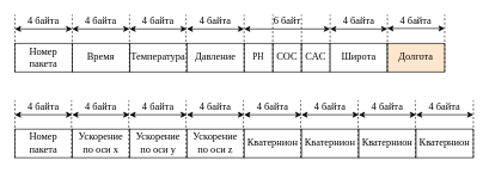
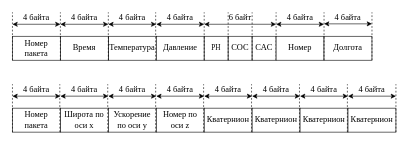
  <mxCell id="0" />
  <mxCell id="1" parent="0" />
  <mxCell id="2" value="&lt;font style=&quot;font-size: 14px&quot; face=&quot;Times New Roman&quot;&gt;Номер пакета&lt;/font&gt;" style="rounded=0;whiteSpace=wrap;html=1;" vertex="1" parent="1"><mxGeometry x="20" y="60" width="80" height="40" as="geometry" /></mxCell>
  <mxCell id="3" value="&lt;font style=&quot;font-size: 14px&quot; face=&quot;Times New Roman&quot;&gt;Температура&lt;/font&gt;" style="rounded=0;whiteSpace=wrap;html=1;" vertex="1" parent="1"><mxGeometry x="180" y="60" width="80" height="40" as="geometry" /></mxCell>
  <mxCell id="4" value="&lt;font style=&quot;font-size: 14px&quot; face=&quot;Times New Roman&quot;&gt;Давление&lt;/font&gt;" style="rounded=0;whiteSpace=wrap;html=1;" vertex="1" parent="1"><mxGeometry x="260" y="60" width="80" height="40" as="geometry" /></mxCell>
  <mxCell id="5" value="&lt;font style=&quot;font-size: 14px&quot; face=&quot;Times New Roman&quot;&gt;Время&lt;/font&gt;" style="rounded=0;whiteSpace=wrap;html=1;" vertex="1" parent="1"><mxGeometry x="100" y="60" width="80" height="40" as="geometry" /></mxCell>
  <mxCell id="6" value="&lt;font face=&quot;Times New Roman&quot;&gt;РН&lt;/font&gt;" style="rounded=0;whiteSpace=wrap;html=1;" vertex="1" parent="1"><mxGeometry x="340" y="60" width="40" height="40" as="geometry" /></mxCell>
  <mxCell id="7" value="&lt;font style=&quot;font-size: 14px&quot; face=&quot;Times New Roman&quot;&gt;СОС&lt;/font&gt;" style="rounded=0;whiteSpace=wrap;html=1;" vertex="1" parent="1"><mxGeometry x="380" y="60" width="40" height="40" as="geometry" /></mxCell>
  <mxCell id="8" value="&lt;font face=&quot;Times New Roman&quot; style=&quot;font-size: 14px&quot;&gt;CAC&lt;/font&gt;" style="rounded=0;whiteSpace=wrap;html=1;" vertex="1" parent="1"><mxGeometry x="420" y="60" width="40" height="40" as="geometry" /></mxCell>
  <mxCell id="9" value="" style="endArrow=none;dashed=1;html=1;exitX=0;exitY=1;exitDx=0;exitDy=0;" edge="1" parent="1" source="2"><mxGeometry width="50" height="50" relative="1" as="geometry"><mxPoint x="170" y="180" as="sourcePoint" /><mxPoint x="20" y="20" as="targetPoint" /></mxGeometry></mxCell>
  <mxCell id="10" value="" style="endArrow=none;dashed=1;html=1;exitX=0;exitY=1;exitDx=0;exitDy=0;" edge="1" parent="1"><mxGeometry width="50" height="50" relative="1" as="geometry"><mxPoint x="100" y="100" as="sourcePoint" /><mxPoint x="100" y="20" as="targetPoint" /></mxGeometry></mxCell>
  <mxCell id="11" value="" style="endArrow=none;dashed=1;html=1;exitX=0;exitY=1;exitDx=0;exitDy=0;" edge="1" parent="1"><mxGeometry width="50" height="50" relative="1" as="geometry"><mxPoint x="180" y="100" as="sourcePoint" /><mxPoint x="180" y="20" as="targetPoint" /></mxGeometry></mxCell>
  <mxCell id="12" value="" style="endArrow=none;dashed=1;html=1;exitX=0;exitY=1;exitDx=0;exitDy=0;" edge="1" parent="1"><mxGeometry width="50" height="50" relative="1" as="geometry"><mxPoint x="259" y="100" as="sourcePoint" /><mxPoint x="259" y="20" as="targetPoint" /></mxGeometry></mxCell>
  <mxCell id="13" value="" style="endArrow=none;dashed=1;html=1;exitX=0;exitY=1;exitDx=0;exitDy=0;" edge="1" parent="1"><mxGeometry width="50" height="50" relative="1" as="geometry"><mxPoint x="340" y="100" as="sourcePoint" /><mxPoint x="340" y="20" as="targetPoint" /></mxGeometry></mxCell>
  <mxCell id="14" value="" style="endArrow=none;dashed=1;html=1;exitX=0;exitY=1;exitDx=0;exitDy=0;" edge="1" parent="1"><mxGeometry width="50" height="50" relative="1" as="geometry"><mxPoint x="380" y="100" as="sourcePoint" /><mxPoint x="380" y="20" as="targetPoint" /></mxGeometry></mxCell>
  <mxCell id="15" value="" style="endArrow=none;dashed=1;html=1;exitX=0;exitY=1;exitDx=0;exitDy=0;" edge="1" parent="1"><mxGeometry width="50" height="50" relative="1" as="geometry"><mxPoint x="420" y="100" as="sourcePoint" /><mxPoint x="420" y="20" as="targetPoint" /></mxGeometry></mxCell>
  <mxCell id="16" value="" style="endArrow=none;dashed=1;html=1;exitX=0;exitY=1;exitDx=0;exitDy=0;" edge="1" parent="1"><mxGeometry width="50" height="50" relative="1" as="geometry"><mxPoint x="460" y="100" as="sourcePoint" /><mxPoint x="460" y="20" as="targetPoint" /></mxGeometry></mxCell>
  <mxCell id="17" value="&lt;font style=&quot;font-size: 14px&quot; face=&quot;Times New Roman&quot;&gt;4 байта&lt;/font&gt;" style="text;html=1;strokeColor=none;fillColor=none;align=center;verticalAlign=middle;whiteSpace=wrap;rounded=0;" vertex="1" parent="1"><mxGeometry x="35" y="20" width="50" height="20" as="geometry" /></mxCell>
  <mxCell id="18" value="" style="endArrow=classic;startArrow=classic;html=1;" edge="1" parent="1"><mxGeometry width="50" height="50" relative="1" as="geometry"><mxPoint x="20" y="40" as="sourcePoint" /><mxPoint x="100" y="40" as="targetPoint" /></mxGeometry></mxCell>
  <mxCell id="19" value="" style="endArrow=classic;startArrow=classic;html=1;" edge="1" parent="1"><mxGeometry width="50" height="50" relative="1" as="geometry"><mxPoint x="100" y="40" as="sourcePoint" /><mxPoint x="180" y="40" as="targetPoint" /></mxGeometry></mxCell>
  <mxCell id="20" value="" style="endArrow=classic;startArrow=classic;html=1;" edge="1" parent="1"><mxGeometry width="50" height="50" relative="1" as="geometry"><mxPoint x="180" y="40" as="sourcePoint" /><mxPoint x="260" y="40" as="targetPoint" /></mxGeometry></mxCell>
  <mxCell id="21" value="" style="endArrow=classic;startArrow=classic;html=1;" edge="1" parent="1"><mxGeometry width="50" height="50" relative="1" as="geometry"><mxPoint x="260" y="40" as="sourcePoint" /><mxPoint x="340" y="40" as="targetPoint" /></mxGeometry></mxCell>
  <mxCell id="22" value="" style="endArrow=classic;startArrow=classic;html=1;" edge="1" parent="1"><mxGeometry width="50" height="50" relative="1" as="geometry"><mxPoint x="340" y="40" as="sourcePoint" /><mxPoint x="460" y="40" as="targetPoint" /></mxGeometry></mxCell>
  <mxCell id="23" value="&lt;font style=&quot;font-size: 14px&quot; face=&quot;Times New Roman&quot;&gt;4 байта&lt;/font&gt;" style="text;html=1;strokeColor=none;fillColor=none;align=center;verticalAlign=middle;whiteSpace=wrap;rounded=0;" vertex="1" parent="1"><mxGeometry x="115" y="20" width="50" height="20" as="geometry" /></mxCell>
  <mxCell id="24" value="&lt;font style=&quot;font-size: 14px&quot; face=&quot;Times New Roman&quot;&gt;4 байта&lt;/font&gt;" style="text;html=1;strokeColor=none;fillColor=none;align=center;verticalAlign=middle;whiteSpace=wrap;rounded=0;" vertex="1" parent="1"><mxGeometry x="195" y="20" width="50" height="20" as="geometry" /></mxCell>
  <mxCell id="25" value="&lt;font style=&quot;font-size: 14px&quot; face=&quot;Times New Roman&quot;&gt;4 байта&lt;/font&gt;" style="text;html=1;strokeColor=none;fillColor=none;align=center;verticalAlign=middle;whiteSpace=wrap;rounded=0;" vertex="1" parent="1"><mxGeometry x="275" y="20" width="50" height="20" as="geometry" /></mxCell>
  <mxCell id="26" value="&lt;font style=&quot;font-size: 14px&quot; face=&quot;Times New Roman&quot;&gt;6 байт&lt;/font&gt;" style="text;html=1;strokeColor=none;fillColor=none;align=center;verticalAlign=middle;whiteSpace=wrap;rounded=0;" vertex="1" parent="1"><mxGeometry x="375" y="20" width="50" height="20" as="geometry" /></mxCell>
- <mxCell id="27" value="&lt;font face=&quot;Times New Roman&quot; style=&quot;font-size: 14px&quot;&gt;Широта&lt;/font&gt;" style="rounded=0;whiteSpace=wrap;html=1;" vertex="1" parent="1"><mxGeometry x="460" y="60" width="80" height="40" as="geometry" /></mxCell>
- <mxCell id="28" value="&lt;font style=&quot;font-size: 14px&quot; face=&quot;Times New Roman&quot;&gt;Долгота&lt;/font&gt;" style="rounded=0;whiteSpace=wrap;html=1;fillColor=#ffe6cc;" vertex="1" parent="1"><mxGeometry x="540" y="60" width="80" height="40" as="geometry" /></mxCell>
+ <mxCell id="27" value="&lt;font face=&quot;Times New Roman&quot; style=&quot;font-size: 14px&quot;&gt;Номер&lt;/font&gt;" style="rounded=0;whiteSpace=wrap;html=1;" vertex="1" parent="1"><mxGeometry x="460" y="60" width="80" height="40" as="geometry" /></mxCell>
+ <mxCell id="28" value="&lt;font style=&quot;font-size: 14px&quot; face=&quot;Times New Roman&quot;&gt;Долгота&lt;/font&gt;" style="rounded=0;whiteSpace=wrap;html=1;" vertex="1" parent="1"><mxGeometry x="540" y="60" width="80" height="40" as="geometry" /></mxCell>
  <mxCell id="29" value="" style="endArrow=none;dashed=1;html=1;exitX=0;exitY=1;exitDx=0;exitDy=0;" edge="1" parent="1"><mxGeometry width="50" height="50" relative="1" as="geometry"><mxPoint x="540" y="100" as="sourcePoint" /><mxPoint x="540" y="20" as="targetPoint" /></mxGeometry></mxCell>
  <mxCell id="30" value="" style="endArrow=none;dashed=1;html=1;exitX=0;exitY=1;exitDx=0;exitDy=0;" edge="1" parent="1"><mxGeometry width="50" height="50" relative="1" as="geometry"><mxPoint x="620" y="100" as="sourcePoint" /><mxPoint x="620" y="20" as="targetPoint" /></mxGeometry></mxCell>
  <mxCell id="31" value="" style="endArrow=classic;startArrow=classic;html=1;" edge="1" parent="1"><mxGeometry width="50" height="50" relative="1" as="geometry"><mxPoint x="460" y="40" as="sourcePoint" /><mxPoint x="540" y="40" as="targetPoint" /></mxGeometry></mxCell>
  <mxCell id="32" value="" style="endArrow=classic;startArrow=classic;html=1;" edge="1" parent="1"><mxGeometry width="50" height="50" relative="1" as="geometry"><mxPoint x="540" y="39.31" as="sourcePoint" /><mxPoint x="620" y="39.31" as="targetPoint" /></mxGeometry></mxCell>
  <mxCell id="33" value="&lt;font style=&quot;font-size: 14px&quot; face=&quot;Times New Roman&quot;&gt;4 байта&lt;/font&gt;" style="text;html=1;strokeColor=none;fillColor=none;align=center;verticalAlign=middle;whiteSpace=wrap;rounded=0;" vertex="1" parent="1"><mxGeometry x="475" y="20" width="50" height="20" as="geometry" /></mxCell>
  <mxCell id="34" value="&lt;font style=&quot;font-size: 14px&quot; face=&quot;Times New Roman&quot;&gt;4 байта&lt;/font&gt;" style="text;html=1;strokeColor=none;fillColor=none;align=center;verticalAlign=middle;whiteSpace=wrap;rounded=0;" vertex="1" parent="1"><mxGeometry x="555" y="20" width="50" height="20" as="geometry" /></mxCell>
  <mxCell id="35" value="&lt;font style=&quot;font-size: 14px&quot; face=&quot;Times New Roman&quot;&gt;Номер пакета&lt;/font&gt;" style="rounded=0;whiteSpace=wrap;html=1;" vertex="1" parent="1"><mxGeometry x="20" y="180" width="80" height="40" as="geometry" /></mxCell>
- <mxCell id="36" value="&lt;font face=&quot;Times New Roman&quot;&gt;&lt;span style=&quot;font-size: 14px&quot;&gt;Ускорение по оси x&lt;/span&gt;&lt;/font&gt;" style="rounded=0;whiteSpace=wrap;html=1;" vertex="1" parent="1"><mxGeometry x="100" y="180" width="80" height="40" as="geometry" /></mxCell>
+ <mxCell id="36" value="&lt;font face=&quot;Times New Roman&quot;&gt;&lt;span style=&quot;font-size: 14px&quot;&gt;Широта по оси x&lt;/span&gt;&lt;/font&gt;" style="rounded=0;whiteSpace=wrap;html=1;" vertex="1" parent="1"><mxGeometry x="100" y="180" width="80" height="40" as="geometry" /></mxCell>
  <mxCell id="37" value="&lt;span style=&quot;font-family: &amp;#34;times new roman&amp;#34; ; font-size: 14px ; white-space: normal&quot;&gt;Ускорение по оси y&lt;/span&gt;" style="rounded=0;whiteSpace=wrap;html=1;" vertex="1" parent="1"><mxGeometry x="180" y="180" width="80" height="40" as="geometry" /></mxCell>
- <mxCell id="38" value="&lt;span style=&quot;font-family: &amp;#34;times new roman&amp;#34; ; font-size: 14px ; white-space: normal&quot;&gt;Ускорение по оси z&lt;/span&gt;" style="rounded=0;whiteSpace=wrap;html=1;" vertex="1" parent="1"><mxGeometry x="260" y="180" width="80" height="40" as="geometry" /></mxCell>
+ <mxCell id="38" value="&lt;span style=&quot;font-family: &amp;#34;times new roman&amp;#34; ; font-size: 14px ; white-space: normal&quot;&gt;Номер по оси z&lt;/span&gt;" style="rounded=0;whiteSpace=wrap;html=1;" vertex="1" parent="1"><mxGeometry x="260" y="180" width="80" height="40" as="geometry" /></mxCell>
  <mxCell id="39" value="&lt;font face=&quot;Times New Roman&quot;&gt;&lt;span style=&quot;font-size: 14px&quot;&gt;Кватернион&lt;/span&gt;&lt;/font&gt;" style="rounded=0;whiteSpace=wrap;html=1;" vertex="1" parent="1"><mxGeometry x="340" y="180" width="80" height="40" as="geometry" /></mxCell>
  <mxCell id="40" value="&lt;span style=&quot;font-family: &amp;#34;times new roman&amp;#34; ; font-size: 14px ; white-space: normal&quot;&gt;Кватернион&lt;/span&gt;" style="rounded=0;whiteSpace=wrap;html=1;" vertex="1" parent="1"><mxGeometry x="420" y="180" width="80" height="40" as="geometry" /></mxCell>
  <mxCell id="41" value="&lt;span style=&quot;font-family: &amp;#34;times new roman&amp;#34; ; font-size: 14px ; white-space: normal&quot;&gt;Кватернион&lt;/span&gt;" style="rounded=0;whiteSpace=wrap;html=1;" vertex="1" parent="1"><mxGeometry x="500" y="180" width="80" height="40" as="geometry" /></mxCell>
  <mxCell id="42" value="&lt;span style=&quot;font-family: &amp;#34;times new roman&amp;#34; ; font-size: 14px ; white-space: normal&quot;&gt;Кватернион&lt;/span&gt;" style="rounded=0;whiteSpace=wrap;html=1;" vertex="1" parent="1"><mxGeometry x="580" y="180" width="80" height="40" as="geometry" /></mxCell>
  <mxCell id="43" value="" style="endArrow=none;dashed=1;html=1;" edge="1" parent="1"><mxGeometry width="50" height="50" relative="1" as="geometry"><mxPoint x="20" y="220" as="sourcePoint" /><mxPoint x="20" y="140" as="targetPoint" /></mxGeometry></mxCell>
  <mxCell id="44" value="" style="endArrow=none;dashed=1;html=1;" edge="1" parent="1"><mxGeometry width="50" height="50" relative="1" as="geometry"><mxPoint x="99" y="220" as="sourcePoint" /><mxPoint x="99" y="140" as="targetPoint" /></mxGeometry></mxCell>
  <mxCell id="45" value="" style="endArrow=none;dashed=1;html=1;" edge="1" parent="1"><mxGeometry width="50" height="50" relative="1" as="geometry"><mxPoint x="179" y="220" as="sourcePoint" /><mxPoint x="179" y="140" as="targetPoint" /></mxGeometry></mxCell>
  <mxCell id="46" value="" style="endArrow=none;dashed=1;html=1;" edge="1" parent="1"><mxGeometry width="50" height="50" relative="1" as="geometry"><mxPoint x="259" y="220" as="sourcePoint" /><mxPoint x="259" y="140" as="targetPoint" /></mxGeometry></mxCell>
  <mxCell id="47" value="" style="endArrow=none;dashed=1;html=1;" edge="1" parent="1"><mxGeometry width="50" height="50" relative="1" as="geometry"><mxPoint x="339" y="220" as="sourcePoint" /><mxPoint x="339" y="140" as="targetPoint" /></mxGeometry></mxCell>
  <mxCell id="48" value="" style="endArrow=none;dashed=1;html=1;" edge="1" parent="1"><mxGeometry width="50" height="50" relative="1" as="geometry"><mxPoint x="419" y="220" as="sourcePoint" /><mxPoint x="419" y="140" as="targetPoint" /></mxGeometry></mxCell>
  <mxCell id="49" value="" style="endArrow=none;dashed=1;html=1;" edge="1" parent="1"><mxGeometry width="50" height="50" relative="1" as="geometry"><mxPoint x="579" y="220" as="sourcePoint" /><mxPoint x="579" y="140" as="targetPoint" /></mxGeometry></mxCell>
  <mxCell id="50" value="" style="endArrow=none;dashed=1;html=1;" edge="1" parent="1"><mxGeometry width="50" height="50" relative="1" as="geometry"><mxPoint x="499" y="220" as="sourcePoint" /><mxPoint x="499" y="140" as="targetPoint" /></mxGeometry></mxCell>
  <mxCell id="51" value="" style="endArrow=none;dashed=1;html=1;" edge="1" parent="1"><mxGeometry width="50" height="50" relative="1" as="geometry"><mxPoint x="660" y="220" as="sourcePoint" /><mxPoint x="660" y="140" as="targetPoint" /></mxGeometry></mxCell>
  <mxCell id="52" value="" style="endArrow=classic;startArrow=classic;html=1;" edge="1" parent="1"><mxGeometry width="50" height="50" relative="1" as="geometry"><mxPoint x="20" y="160" as="sourcePoint" /><mxPoint x="100" y="160" as="targetPoint" /></mxGeometry></mxCell>
  <mxCell id="53" value="" style="endArrow=classic;startArrow=classic;html=1;" edge="1" parent="1"><mxGeometry width="50" height="50" relative="1" as="geometry"><mxPoint x="100" y="160" as="sourcePoint" /><mxPoint x="180" y="160" as="targetPoint" /></mxGeometry></mxCell>
  <mxCell id="54" value="" style="endArrow=classic;startArrow=classic;html=1;" edge="1" parent="1"><mxGeometry width="50" height="50" relative="1" as="geometry"><mxPoint x="180" y="160" as="sourcePoint" /><mxPoint x="260" y="160" as="targetPoint" /></mxGeometry></mxCell>
  <mxCell id="55" value="" style="endArrow=classic;startArrow=classic;html=1;" edge="1" parent="1"><mxGeometry width="50" height="50" relative="1" as="geometry"><mxPoint x="260" y="160" as="sourcePoint" /><mxPoint x="340" y="160" as="targetPoint" /></mxGeometry></mxCell>
  <mxCell id="56" value="" style="endArrow=classic;startArrow=classic;html=1;" edge="1" parent="1"><mxGeometry width="50" height="50" relative="1" as="geometry"><mxPoint x="340" y="160" as="sourcePoint" /><mxPoint x="420" y="160" as="targetPoint" /></mxGeometry></mxCell>
  <mxCell id="57" value="" style="endArrow=classic;startArrow=classic;html=1;" edge="1" parent="1"><mxGeometry width="50" height="50" relative="1" as="geometry"><mxPoint x="420" y="160" as="sourcePoint" /><mxPoint x="500" y="160" as="targetPoint" /></mxGeometry></mxCell>
  <mxCell id="58" value="" style="endArrow=classic;startArrow=classic;html=1;" edge="1" parent="1"><mxGeometry width="50" height="50" relative="1" as="geometry"><mxPoint x="500" y="160" as="sourcePoint" /><mxPoint x="580" y="160" as="targetPoint" /></mxGeometry></mxCell>
  <mxCell id="59" value="" style="endArrow=classic;startArrow=classic;html=1;" edge="1" parent="1"><mxGeometry width="50" height="50" relative="1" as="geometry"><mxPoint x="580" y="160" as="sourcePoint" /><mxPoint x="660" y="160" as="targetPoint" /></mxGeometry></mxCell>
  <mxCell id="60" value="&lt;font style=&quot;font-size: 14px&quot; face=&quot;Times New Roman&quot;&gt;4 байта&lt;/font&gt;" style="text;html=1;strokeColor=none;fillColor=none;align=center;verticalAlign=middle;whiteSpace=wrap;rounded=0;" vertex="1" parent="1"><mxGeometry x="35" y="140" width="50" height="20" as="geometry" /></mxCell>
  <mxCell id="61" value="&lt;font style=&quot;font-size: 14px&quot; face=&quot;Times New Roman&quot;&gt;4 байта&lt;/font&gt;" style="text;html=1;strokeColor=none;fillColor=none;align=center;verticalAlign=middle;whiteSpace=wrap;rounded=0;" vertex="1" parent="1"><mxGeometry x="115" y="140" width="50" height="20" as="geometry" /></mxCell>
  <mxCell id="62" value="&lt;font style=&quot;font-size: 14px&quot; face=&quot;Times New Roman&quot;&gt;4 байта&lt;/font&gt;" style="text;html=1;strokeColor=none;fillColor=none;align=center;verticalAlign=middle;whiteSpace=wrap;rounded=0;" vertex="1" parent="1"><mxGeometry x="195" y="140" width="50" height="20" as="geometry" /></mxCell>
  <mxCell id="63" value="&lt;font style=&quot;font-size: 14px&quot; face=&quot;Times New Roman&quot;&gt;4 байта&lt;/font&gt;" style="text;html=1;strokeColor=none;fillColor=none;align=center;verticalAlign=middle;whiteSpace=wrap;rounded=0;" vertex="1" parent="1"><mxGeometry x="275" y="140" width="50" height="20" as="geometry" /></mxCell>
  <mxCell id="64" value="&lt;font style=&quot;font-size: 14px&quot; face=&quot;Times New Roman&quot;&gt;4 байта&lt;/font&gt;" style="text;html=1;strokeColor=none;fillColor=none;align=center;verticalAlign=middle;whiteSpace=wrap;rounded=0;" vertex="1" parent="1"><mxGeometry x="355" y="140" width="50" height="20" as="geometry" /></mxCell>
  <mxCell id="65" value="&lt;font style=&quot;font-size: 14px&quot; face=&quot;Times New Roman&quot;&gt;4 байта&lt;/font&gt;" style="text;html=1;strokeColor=none;fillColor=none;align=center;verticalAlign=middle;whiteSpace=wrap;rounded=0;" vertex="1" parent="1"><mxGeometry x="435" y="140" width="50" height="20" as="geometry" /></mxCell>
  <mxCell id="66" value="&lt;font style=&quot;font-size: 14px&quot; face=&quot;Times New Roman&quot;&gt;4 байта&lt;/font&gt;" style="text;html=1;strokeColor=none;fillColor=none;align=center;verticalAlign=middle;whiteSpace=wrap;rounded=0;" vertex="1" parent="1"><mxGeometry x="515" y="140" width="50" height="20" as="geometry" /></mxCell>
  <mxCell id="67" value="&lt;font style=&quot;font-size: 14px&quot; face=&quot;Times New Roman&quot;&gt;4 байта&lt;/font&gt;" style="text;html=1;strokeColor=none;fillColor=none;align=center;verticalAlign=middle;whiteSpace=wrap;rounded=0;" vertex="1" parent="1"><mxGeometry x="595" y="140" width="50" height="20" as="geometry" /></mxCell>
